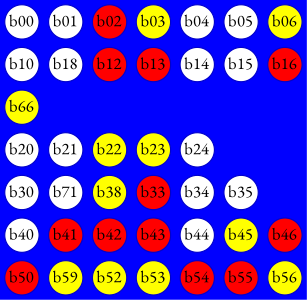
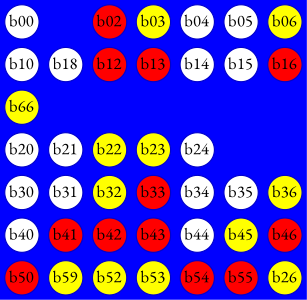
  digraph {
    bgcolor=blue
    fontname="EB Garamond"
    linesep=0.1
    nodesep=0.1
    rankdir=LR
    ranksep=0.1
    node [color=blue3 fillcolor=white fixedsize=true fontname="EB Garamond" shape=circle style=filled]
    edge [fontname="EB Garamond" style=invis]
    b50 [fillcolor=red width=.4]
    n2 [fillcolor=yellow label=b59 width=.4]
    b52 [fillcolor=yellow width=.4]
    b53 [fillcolor=yellow width=.4]
    b54 [fillcolor=red width=.4]
    b55 [fillcolor=red width=.4]
-   b56 [fillcolor=yellow width=.4]
+   b56 [fillcolor=yellow width=.4 label=b26]
    b41 [fillcolor=red width=.4]
    b42 [fillcolor=red width=.4]
    b40 [width=.4]
    b43 [fillcolor=red width=.4]
    b44 [width=.4]
    b45 [fillcolor=yellow width=.4]
    b46 [fillcolor=red width=.4]
    b30 [width=.4]
-   b31 [width=.4 label=b71]
-   b32 [fillcolor=yellow width=.4 label=b38]
+   b31 [width=.4]
+   b32 [fillcolor=yellow width=.4]
    b33 [fillcolor=red width=.4]
    b34 [width=.4]
    b35 [width=.4]
+   b36 [fillcolor=yellow width=.4]
    b20 [width=.4]
    b21 [width=.4]
    b22 [fillcolor=yellow width=.4]
    b23 [fillcolor=yellow width=.4]
    b24 [width=.4]
    n27 [fillcolor=yellow label=b66 width=.4]
    b10 [width=.4]
    n29 [label=b18 width=.4]
    b12 [fillcolor=red width=.4]
    b13 [fillcolor=red width=.4]
    b14 [width=.4]
    b15 [width=.4]
    b16 [fillcolor=red width=.4]
    b00 [width=.4]
-   b01 [width=.4]
    b02 [fillcolor=red width=.4]
    b03 [fillcolor=yellow width=.4]
    b04 [width=.4]
    b05 [width=.4]
    b06 [fillcolor=yellow width=.4]
    b50 -> n2
    n2 -> b52
    b52 -> b53
    b53 -> b54
    b54 -> b55
    b55 -> b56
    b41 -> b42
    b42 -> b43
    b40 -> b41
    b43 -> b44
    b44 -> b45
    b45 -> b46
    b30 -> b31
    b31 -> b32
    b32 -> b33
    b33 -> b34
    b34 -> b35
+   b35 -> b36
    b20 -> b21
    b21 -> b22
    b22 -> b23
    b23 -> b24
    b10 -> n29
    n29 -> b12
    b12 -> b13
    b13 -> b14
    b14 -> b15
    b15 -> b16
-   b00 -> b01
-   b01 -> b02
    b02 -> b03
    b03 -> b04
    b04 -> b05
    b05 -> b06
  }
